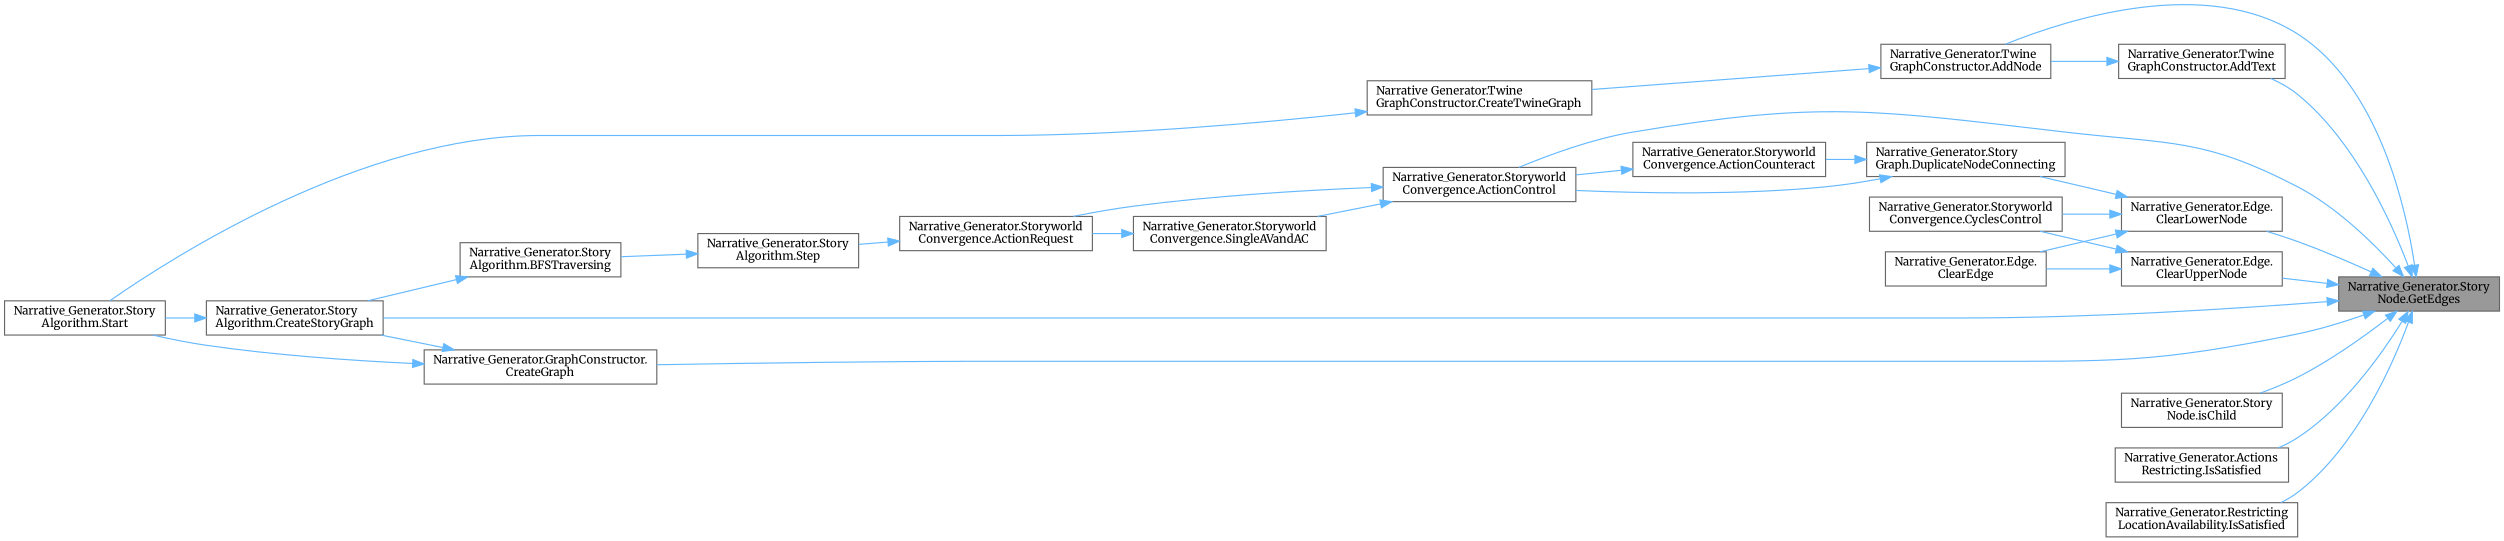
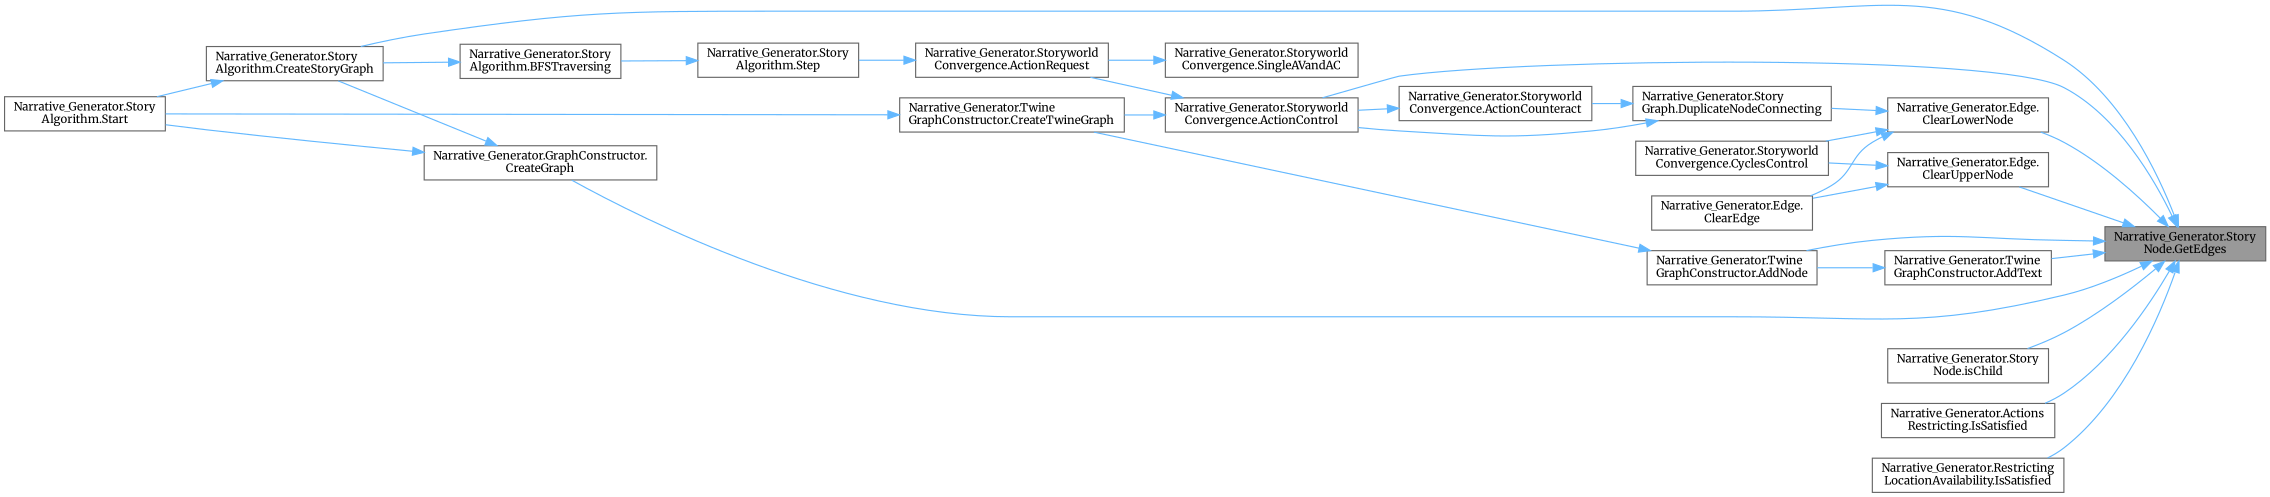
  digraph {
    fontname=Merriweather
    rankdir=RL
    node [color=grey40 fillcolor=white fontname=Merriweather fontsize=10 shape=box style=filled]
    edge [color=steelblue1 dir=back fontname=Merriweather fontsize=10 labelfontname=Helvetica labelfontsize=10 style=solid]
    n1 [color=gray40 fillcolor=grey60 fontcolor=black height=0.2 label="Narrative_Generator.Story\lNode.GetEdges" width=0.4]
    n2 [height=0.2 label="Narrative_Generator.Storyworld\lConvergence.ActionControl" width=0.4]
    n3 [height=0.2 label="Narrative_Generator.Story\lAlgorithm.CreateStoryGraph" width=0.4]
    n4 [height=0.2 label="Narrative_Generator.Twine\lGraphConstructor.AddNode" width=0.4]
    n5 [height=0.2 label="Narrative_Generator.Twine\lGraphConstructor.AddText" width=0.4]
    n6 [height=0.2 label="Narrative_Generator.Edge.\lClearLowerNode" width=0.4]
    n7 [height=0.2 label="Narrative_Generator.Edge.\lClearUpperNode" width=0.4]
    n8 [height=0.2 label="Narrative_Generator.GraphСonstructor.\lCreateGraph" width=0.4]
    n9 [height=0.2 label="Narrative_Generator.Story\lNode.isChild" width=0.4]
    n10 [height=0.2 label="Narrative_Generator.Actions\lRestricting.IsSatisfied" width=0.4]
    n11 [height=0.2 label="Narrative_Generator.Restricting\lLocationAvailability.IsSatisfied" width=0.4]
    n12 [height=0.2 label="Narrative_Generator.Storyworld\lConvergence.ActionRequest" width=0.4]
    n13 [height=0.2 label="Narrative_Generator.Storyworld\lConvergence.SingleAVandAC" width=0.4]
    n14 [height=0.2 label="Narrative_Generator.Story\lAlgorithm.Start" width=0.4]
    n15 [height=0.2 label="Narrative_Generator.Twine\lGraphConstructor.CreateTwineGraph" width=0.4]
    n16 [height=0.2 label="Narrative_Generator.Edge.\lClearEdge" width=0.4]
    n17 [height=0.2 label="Narrative_Generator.Storyworld\lConvergence.CyclesControl" width=0.4]
    n18 [height=0.2 label="Narrative_Generator.Story\lGraph.DuplicateNodeConnecting" width=0.4]
    n19 [height=0.2 label="Narrative_Generator.Story\lAlgorithm.Step" width=0.4]
    n20 [height=0.2 label="Narrative_Generator.Story\lAlgorithm.BFSTraversing" width=0.4]
    n21 [height=0.2 label="Narrative_Generator.Storyworld\lConvergence.ActionCounteract" width=0.4]
    n1 -> n2
    n1 -> n3
    n1 -> n4
    n1 -> n5
    n1 -> n6
    n1 -> n7
    n1 -> n8
    n1 -> n9
    n1 -> n10
    n1 -> n11
    n2 -> n12
-   n2 -> n13
+   n2 -> n15
    n3 -> n14
    n4 -> n15
    n5 -> n4
    n6 -> n16
    n6 -> n17
    n6 -> n18
    n7 -> n16
    n7 -> n17
    n8 -> n3
    n8 -> n14
    n12 -> n19
    n13 -> n12
    n15 -> n14
    n18 -> n2
    n18 -> n21
    n19 -> n20
    n20 -> n3
    n21 -> n2
  }
